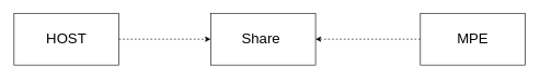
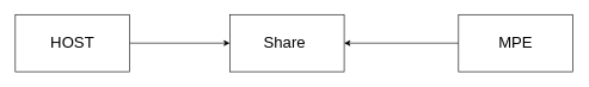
  <mxCell id="0" />
  <mxCell id="1" parent="0" />
- <mxCell id="2" value="" style="edgeStyle=orthogonalEdgeStyle;rounded=0;orthogonalLoop=1;jettySize=auto;html=1;dashed=1;" edge="1" parent="1" source="3" target="4"><mxGeometry relative="1" as="geometry" /></mxCell>
+ <mxCell id="2" value="" style="edgeStyle=orthogonalEdgeStyle;rounded=0;orthogonalLoop=1;jettySize=auto;html=1;" edge="1" parent="1" source="3" target="4"><mxGeometry relative="1" as="geometry" /></mxCell>
  <mxCell id="3" value="&lt;font style=&quot;font-size: 22px;&quot;&gt;HOST&lt;/font&gt;" style="rounded=0;whiteSpace=wrap;html=1;" vertex="1" parent="1"><mxGeometry x="20" y="20" width="160" height="80" as="geometry" /></mxCell>
  <mxCell id="4" value="&lt;span style=&quot;font-size: 22px;&quot;&gt;Share&amp;nbsp;&lt;/span&gt;" style="rounded=0;whiteSpace=wrap;html=1;" vertex="1" parent="1"><mxGeometry x="320" y="20" width="160" height="80" as="geometry" /></mxCell>
- <mxCell id="5" value="" style="edgeStyle=orthogonalEdgeStyle;rounded=0;orthogonalLoop=1;jettySize=auto;html=1;dashed=1;" edge="1" parent="1" source="6" target="4"><mxGeometry relative="1" as="geometry" /></mxCell>
+ <mxCell id="5" value="" style="edgeStyle=orthogonalEdgeStyle;rounded=0;orthogonalLoop=1;jettySize=auto;html=1;" edge="1" parent="1" source="6" target="4"><mxGeometry relative="1" as="geometry" /></mxCell>
  <mxCell id="6" value="&lt;font style=&quot;font-size: 22px;&quot;&gt;MPE&lt;/font&gt;" style="rounded=0;whiteSpace=wrap;html=1;" vertex="1" parent="1"><mxGeometry x="640" y="20" width="160" height="80" as="geometry" /></mxCell>
